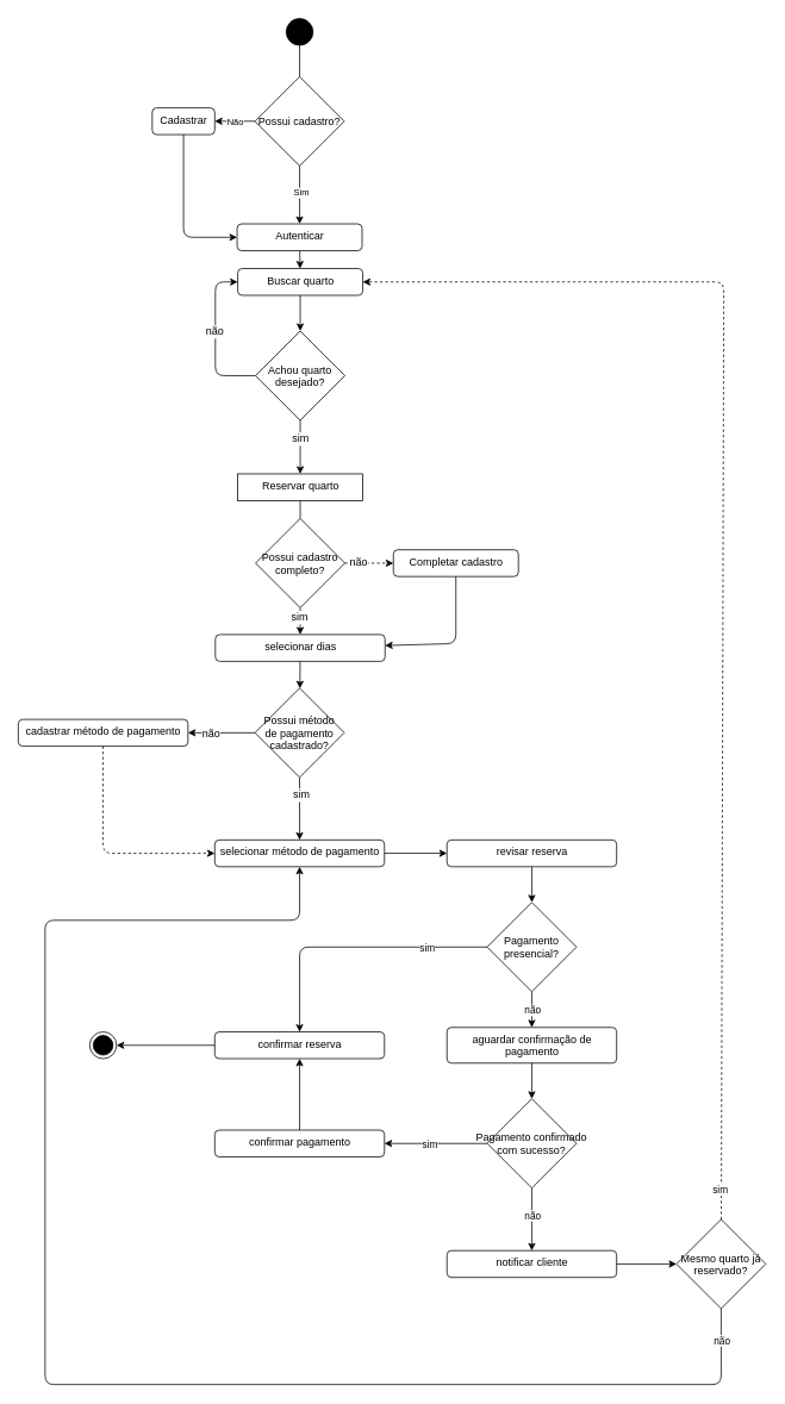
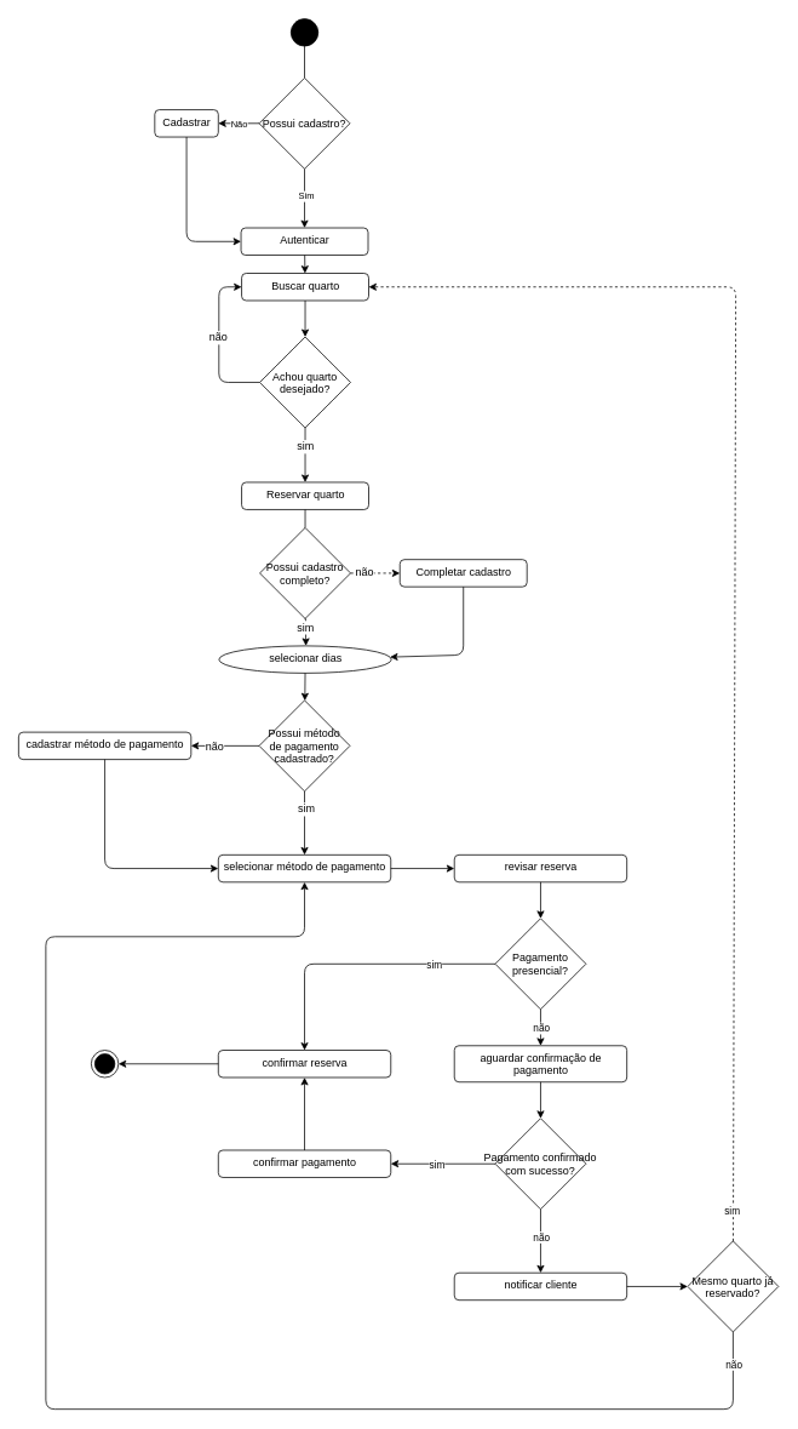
  <mxCell id="0" />
  <mxCell id="1" parent="0" />
  <mxCell id="2" style="edgeStyle=none;html=1;fontSize=10;endArrow=none;endFill=0;" parent="1" source="3" target="11" edge="1"><mxGeometry relative="1" as="geometry" /></mxCell>
  <mxCell id="3" value="" style="ellipse;fillColor=strokeColor;" parent="1" vertex="1"><mxGeometry x="320" y="20" width="30" height="30" as="geometry" /></mxCell>
  <mxCell id="4" value="" style="ellipse;html=1;shape=endState;fillColor=strokeColor;" parent="1" vertex="1"><mxGeometry x="100" y="1155" width="30" height="30" as="geometry" /></mxCell>
  <mxCell id="5" style="edgeStyle=none;html=1;fontSize=10;startArrow=none;startFill=0;endArrow=classic;endFill=1;" parent="1" source="6" target="15" edge="1"><mxGeometry relative="1" as="geometry" /></mxCell>
  <mxCell id="6" value="Autenticar" style="html=1;align=center;verticalAlign=top;rounded=1;absoluteArcSize=1;arcSize=10;dashed=0;fillColor=none;" parent="1" vertex="1"><mxGeometry x="265" y="250" width="140" height="30" as="geometry" /></mxCell>
  <mxCell id="7" style="edgeStyle=none;html=1;entryX=0.5;entryY=0;entryDx=0;entryDy=0;fontSize=10;endArrow=classic;endFill=1;" parent="1" source="11" target="6" edge="1"><mxGeometry relative="1" as="geometry" /></mxCell>
  <mxCell id="8" value="Sim" style="edgeLabel;html=1;align=center;verticalAlign=middle;resizable=0;points=[];fontSize=10;" parent="7" vertex="1" connectable="0"><mxGeometry x="-0.105" y="1" relative="1" as="geometry"><mxPoint as="offset" /></mxGeometry></mxCell>
  <mxCell id="9" style="edgeStyle=none;html=1;fontSize=10;endArrow=classic;endFill=1;" parent="1" source="11" target="13" edge="1"><mxGeometry relative="1" as="geometry" /></mxCell>
  <mxCell id="10" value="Não" style="edgeLabel;html=1;align=center;verticalAlign=middle;resizable=0;points=[];fontSize=10;" parent="9" vertex="1" connectable="0"><mxGeometry x="-0.445" relative="1" as="geometry"><mxPoint x="-11" as="offset" /></mxGeometry></mxCell>
  <mxCell id="11" value="Possui cadastro?" style="rhombus;fontSize=12;" parent="1" vertex="1"><mxGeometry x="285" y="85" width="100" height="100" as="geometry" /></mxCell>
  <mxCell id="12" style="edgeStyle=none;html=1;fontSize=10;endArrow=classic;endFill=1;" parent="1" source="13" target="6" edge="1"><mxGeometry relative="1" as="geometry"><Array as="points"><mxPoint x="205" y="265" /></Array></mxGeometry></mxCell>
  <mxCell id="13" value="Cadastrar" style="html=1;align=center;verticalAlign=top;rounded=1;absoluteArcSize=1;arcSize=10;dashed=0;fillColor=none;" parent="1" vertex="1"><mxGeometry x="170" y="120" width="70" height="30" as="geometry" /></mxCell>
  <mxCell id="14" style="edgeStyle=none;html=1;fontSize=12;startArrow=none;startFill=0;endArrow=classic;endFill=1;" parent="1" source="15" target="20" edge="1"><mxGeometry relative="1" as="geometry" /></mxCell>
  <mxCell id="15" value="&lt;span style=&quot;font-size: 12px;&quot;&gt;Buscar quarto&lt;/span&gt;" style="html=1;align=center;verticalAlign=top;rounded=1;absoluteArcSize=1;arcSize=10;dashed=0;fillColor=none;fontSize=10;" parent="1" vertex="1"><mxGeometry x="265.67" y="300" width="140" height="30" as="geometry" /></mxCell>
  <mxCell id="16" style="edgeStyle=none;html=1;fontSize=12;startArrow=none;startFill=0;endArrow=classic;endFill=1;" parent="1" source="20" target="22" edge="1"><mxGeometry relative="1" as="geometry" /></mxCell>
  <mxCell id="17" value="sim" style="edgeLabel;html=1;align=center;verticalAlign=middle;resizable=0;points=[];fontSize=12;" parent="16" vertex="1" connectable="0"><mxGeometry x="-0.526" relative="1" as="geometry"><mxPoint y="6" as="offset" /></mxGeometry></mxCell>
  <mxCell id="18" style="edgeStyle=none;html=1;fontSize=12;startArrow=none;startFill=0;endArrow=classic;endFill=1;" parent="1" source="20" target="15" edge="1"><mxGeometry relative="1" as="geometry"><Array as="points"><mxPoint x="240.67" y="420" /><mxPoint x="240.67" y="315" /></Array></mxGeometry></mxCell>
  <mxCell id="19" value="não" style="edgeLabel;html=1;align=center;verticalAlign=middle;resizable=0;points=[];fontSize=12;" parent="18" vertex="1" connectable="0"><mxGeometry x="-0.582" y="-1" relative="1" as="geometry"><mxPoint x="-9" y="-49" as="offset" /></mxGeometry></mxCell>
  <mxCell id="20" value="Achou quarto&#10;desejado?" style="rhombus;fontSize=12;" parent="1" vertex="1"><mxGeometry x="285.67" y="370" width="100" height="100" as="geometry" /></mxCell>
  <mxCell id="21" style="edgeStyle=none;html=1;fontSize=12;startArrow=none;startFill=0;endArrow=none;endFill=1;" parent="1" source="22" target="27" edge="1"><mxGeometry relative="1" as="geometry" /></mxCell>
- <mxCell id="22" value="&lt;span style=&quot;font-size: 12px;&quot;&gt;Reservar quarto&lt;/span&gt;" style="html=1;align=center;verticalAlign=top;absoluteArcSize=1;arcSize=10;dashed=0;fillColor=none;fontSize=10;rounded=0;" parent="1" vertex="1"><mxGeometry x="265.67" y="530" width="140" height="30" as="geometry" /></mxCell>
+ <mxCell id="22" value="&lt;span style=&quot;font-size: 12px;&quot;&gt;Reservar quarto&lt;/span&gt;" style="html=1;align=center;verticalAlign=top;rounded=1;absoluteArcSize=1;arcSize=10;dashed=0;fillColor=none;fontSize=10;" parent="1" vertex="1"><mxGeometry x="265.67" y="530" width="140" height="30" as="geometry" /></mxCell>
  <mxCell id="23" style="edgeStyle=none;html=1;fontSize=12;startArrow=none;startFill=0;endArrow=classic;endFill=1;dashed=1;" parent="1" source="27" target="29" edge="1"><mxGeometry relative="1" as="geometry" /></mxCell>
  <mxCell id="24" value="não" style="edgeLabel;html=1;align=center;verticalAlign=middle;resizable=0;points=[];fontSize=12;" parent="23" vertex="1" connectable="0"><mxGeometry x="-0.439" y="2" relative="1" as="geometry"><mxPoint as="offset" /></mxGeometry></mxCell>
  <mxCell id="25" style="edgeStyle=none;html=1;fontSize=12;startArrow=none;startFill=0;endArrow=classic;endFill=1;" parent="1" source="27" target="45" edge="1"><mxGeometry relative="1" as="geometry" /></mxCell>
  <mxCell id="26" value="sim" style="edgeLabel;html=1;align=center;verticalAlign=middle;resizable=0;points=[];fontSize=12;" parent="25" vertex="1" connectable="0"><mxGeometry x="-0.357" y="-1" relative="1" as="geometry"><mxPoint as="offset" /></mxGeometry></mxCell>
  <mxCell id="27" value="Possui cadastro &#10;completo?" style="rhombus;fontSize=12;" parent="1" vertex="1"><mxGeometry x="285.67" y="580" width="100" height="100" as="geometry" /></mxCell>
  <mxCell id="28" style="edgeStyle=none;html=1;fontSize=12;startArrow=none;startFill=0;endArrow=classic;endFill=1;" parent="1" source="29" target="45" edge="1"><mxGeometry relative="1" as="geometry"><Array as="points"><mxPoint x="510" y="720" /></Array></mxGeometry></mxCell>
  <mxCell id="29" value="&lt;span style=&quot;font-size: 12px;&quot;&gt;Completar cadastro&lt;/span&gt;" style="html=1;align=center;verticalAlign=top;rounded=1;absoluteArcSize=1;arcSize=10;dashed=0;fillColor=none;fontSize=10;" parent="1" vertex="1"><mxGeometry x="440" y="615" width="140" height="30" as="geometry" /></mxCell>
- <mxCell id="30" style="edgeStyle=none;html=1;fontSize=12;startArrow=none;startFill=0;endArrow=classic;endFill=1;dashed=1;" parent="1" source="31" target="38" edge="1"><mxGeometry relative="1" as="geometry"><Array as="points"><mxPoint x="115" y="955" /></Array></mxGeometry></mxCell>
+ <mxCell id="30" style="edgeStyle=none;html=1;fontSize=12;startArrow=none;startFill=0;endArrow=classic;endFill=1;" parent="1" source="31" target="38" edge="1"><mxGeometry relative="1" as="geometry"><Array as="points"><mxPoint x="115" y="955" /></Array></mxGeometry></mxCell>
  <mxCell id="31" value="&lt;span style=&quot;font-size: 12px;&quot;&gt;cadastrar método de pagamento&lt;/span&gt;" style="html=1;align=center;verticalAlign=top;rounded=1;absoluteArcSize=1;arcSize=10;dashed=0;fillColor=none;fontSize=10;" parent="1" vertex="1"><mxGeometry x="20" y="805" width="190" height="30" as="geometry" /></mxCell>
  <mxCell id="32" style="edgeStyle=none;html=1;fontSize=12;startArrow=none;startFill=0;endArrow=classic;endFill=1;" parent="1" source="36" target="31" edge="1"><mxGeometry relative="1" as="geometry" /></mxCell>
  <mxCell id="33" value="não" style="edgeLabel;html=1;align=center;verticalAlign=middle;resizable=0;points=[];fontSize=12;" parent="32" vertex="1" connectable="0"><mxGeometry x="0.335" relative="1" as="geometry"><mxPoint as="offset" /></mxGeometry></mxCell>
  <mxCell id="34" style="edgeStyle=none;html=1;fontSize=12;startArrow=none;startFill=0;endArrow=classic;endFill=1;" parent="1" source="36" target="38" edge="1"><mxGeometry relative="1" as="geometry" /></mxCell>
  <mxCell id="35" value="sim" style="edgeLabel;html=1;align=center;verticalAlign=middle;resizable=0;points=[];fontSize=12;" parent="34" vertex="1" connectable="0"><mxGeometry x="-0.443" y="1" relative="1" as="geometry"><mxPoint as="offset" /></mxGeometry></mxCell>
  <mxCell id="36" value="Possui método&#10;de pagamento&#10;cadastrado?" style="rhombus;fontSize=12;" parent="1" vertex="1"><mxGeometry x="285" y="770" width="100" height="100" as="geometry" /></mxCell>
  <mxCell id="37" style="edgeStyle=none;html=1;fontSize=12;startArrow=none;startFill=0;endArrow=classic;endFill=1;" parent="1" source="38" target="40" edge="1"><mxGeometry relative="1" as="geometry"><mxPoint x="500" y="948" as="targetPoint" /></mxGeometry></mxCell>
  <mxCell id="38" value="&lt;span style=&quot;font-size: 12px;&quot;&gt;selecionar método de pagamento&lt;/span&gt;" style="html=1;align=center;verticalAlign=top;rounded=1;absoluteArcSize=1;arcSize=10;dashed=0;fillColor=none;fontSize=10;" parent="1" vertex="1"><mxGeometry x="240" y="940" width="190" height="30" as="geometry" /></mxCell>
  <mxCell id="39" style="edgeStyle=none;html=1;entryX=0.5;entryY=0;entryDx=0;entryDy=0;" parent="1" source="40" target="51" edge="1"><mxGeometry relative="1" as="geometry" /></mxCell>
  <mxCell id="40" value="&lt;span style=&quot;font-size: 12px;&quot;&gt;revisar reserva&lt;/span&gt;" style="html=1;align=center;verticalAlign=top;rounded=1;absoluteArcSize=1;arcSize=10;dashed=0;fillColor=none;fontSize=10;" parent="1" vertex="1"><mxGeometry x="500" y="940" width="190" height="30" as="geometry" /></mxCell>
  <mxCell id="41" style="edgeStyle=none;html=1;entryX=0.5;entryY=1;entryDx=0;entryDy=0;" parent="1" source="42" target="44" edge="1"><mxGeometry relative="1" as="geometry" /></mxCell>
  <mxCell id="42" value="&lt;span style=&quot;font-size: 12px;&quot;&gt;confirmar pagamento&lt;/span&gt;" style="html=1;align=center;verticalAlign=top;rounded=1;absoluteArcSize=1;arcSize=10;dashed=0;fillColor=none;fontSize=10;" parent="1" vertex="1"><mxGeometry x="240" y="1265" width="190" height="30" as="geometry" /></mxCell>
  <mxCell id="43" style="edgeStyle=none;html=1;entryX=1;entryY=0.5;entryDx=0;entryDy=0;fontSize=12;startArrow=none;startFill=0;endArrow=classic;endFill=1;" parent="1" source="44" target="4" edge="1"><mxGeometry relative="1" as="geometry" /></mxCell>
  <mxCell id="44" value="&lt;span style=&quot;font-size: 12px;&quot;&gt;confirmar reserva&lt;/span&gt;" style="html=1;align=center;verticalAlign=top;rounded=1;absoluteArcSize=1;arcSize=10;dashed=0;fillColor=none;fontSize=10;" parent="1" vertex="1"><mxGeometry x="240" y="1155" width="190" height="30" as="geometry" /></mxCell>
- <mxCell id="45" value="&lt;span style=&quot;font-size: 12px;&quot;&gt;selecionar dias&lt;/span&gt;" style="html=1;align=center;verticalAlign=top;rounded=1;absoluteArcSize=1;arcSize=10;dashed=0;fillColor=none;fontSize=10;" parent="1" vertex="1"><mxGeometry x="240.67" y="710" width="190" height="30" as="geometry" /></mxCell>
+ <mxCell id="45" value="&lt;span style=&quot;font-size: 12px;&quot;&gt;selecionar dias&lt;/span&gt;" style="ellipse;html=1;align=center;verticalAlign=top;absoluteArcSize=1;arcSize=10;dashed=0;fillColor=none;fontSize=10;" parent="1" vertex="1"><mxGeometry x="240.67" y="710" width="190" height="30" as="geometry" /></mxCell>
  <mxCell id="46" style="edgeStyle=none;html=1;fontSize=12;startArrow=none;startFill=0;endArrow=classic;endFill=1;" parent="1" source="45" target="36" edge="1"><mxGeometry relative="1" as="geometry"><mxPoint x="335.564" y="810" as="sourcePoint" /></mxGeometry></mxCell>
  <mxCell id="47" style="edgeStyle=none;html=1;entryX=0.5;entryY=0;entryDx=0;entryDy=0;" parent="1" source="51" target="44" edge="1"><mxGeometry relative="1" as="geometry"><Array as="points"><mxPoint x="335" y="1060" /></Array></mxGeometry></mxCell>
  <mxCell id="48" value="sim" style="edgeLabel;html=1;align=center;verticalAlign=middle;resizable=0;points=[];" parent="47" vertex="1" connectable="0"><mxGeometry x="-0.263" y="1" relative="1" as="geometry"><mxPoint x="44" y="-1" as="offset" /></mxGeometry></mxCell>
  <mxCell id="49" style="edgeStyle=none;html=1;entryX=0.5;entryY=0;entryDx=0;entryDy=0;" parent="1" source="51" target="53" edge="1"><mxGeometry relative="1" as="geometry" /></mxCell>
  <mxCell id="50" value="não" style="edgeLabel;html=1;align=center;verticalAlign=middle;resizable=0;points=[];" parent="49" vertex="1" connectable="0"><mxGeometry x="-0.607" relative="1" as="geometry"><mxPoint y="12" as="offset" /></mxGeometry></mxCell>
  <mxCell id="51" value="Pagamento&#10;presencial?" style="rhombus;fontSize=12;" parent="1" vertex="1"><mxGeometry x="545" y="1010" width="100" height="100" as="geometry" /></mxCell>
  <mxCell id="52" style="edgeStyle=none;html=1;entryX=0.5;entryY=0;entryDx=0;entryDy=0;" parent="1" source="53" target="58" edge="1"><mxGeometry relative="1" as="geometry" /></mxCell>
  <mxCell id="53" value="&lt;span style=&quot;font-size: 12px;&quot;&gt;aguardar confirmação de&lt;br&gt;pagamento&lt;br&gt;&lt;/span&gt;" style="html=1;align=center;verticalAlign=top;rounded=1;absoluteArcSize=1;arcSize=10;dashed=0;fillColor=none;fontSize=10;" parent="1" vertex="1"><mxGeometry x="500" y="1150" width="190" height="40" as="geometry" /></mxCell>
  <mxCell id="54" style="edgeStyle=none;html=1;entryX=1;entryY=0.5;entryDx=0;entryDy=0;" parent="1" source="58" target="42" edge="1"><mxGeometry relative="1" as="geometry" /></mxCell>
  <mxCell id="55" value="sim" style="edgeLabel;html=1;align=center;verticalAlign=middle;resizable=0;points=[];" parent="54" vertex="1" connectable="0"><mxGeometry x="-0.165" y="1" relative="1" as="geometry"><mxPoint x="-17" y="-1" as="offset" /></mxGeometry></mxCell>
  <mxCell id="56" style="edgeStyle=none;html=1;entryX=0.5;entryY=0;entryDx=0;entryDy=0;" parent="1" source="58" target="60" edge="1"><mxGeometry relative="1" as="geometry" /></mxCell>
  <mxCell id="57" value="não" style="edgeLabel;html=1;align=center;verticalAlign=middle;resizable=0;points=[];" parent="56" vertex="1" connectable="0"><mxGeometry x="-0.463" y="3" relative="1" as="geometry"><mxPoint x="-3" y="11" as="offset" /></mxGeometry></mxCell>
  <mxCell id="58" value="Pagamento confirmado&#10;com sucesso?" style="rhombus;fontSize=12;" parent="1" vertex="1"><mxGeometry x="545" y="1230" width="100" height="100" as="geometry" /></mxCell>
  <mxCell id="59" style="edgeStyle=none;html=1;entryX=0;entryY=0.5;entryDx=0;entryDy=0;" parent="1" source="60" target="65" edge="1"><mxGeometry relative="1" as="geometry" /></mxCell>
  <mxCell id="60" value="&lt;span style=&quot;font-size: 12px;&quot;&gt;notificar cliente&lt;/span&gt;" style="html=1;align=center;verticalAlign=top;rounded=1;absoluteArcSize=1;arcSize=10;dashed=0;fillColor=none;fontSize=10;" parent="1" vertex="1"><mxGeometry x="500" y="1400" width="190" height="30" as="geometry" /></mxCell>
  <mxCell id="61" style="edgeStyle=none;html=1;entryX=1;entryY=0.5;entryDx=0;entryDy=0;dashed=1;" parent="1" source="65" target="15" edge="1"><mxGeometry relative="1" as="geometry"><Array as="points"><mxPoint x="810" y="315" /></Array></mxGeometry></mxCell>
  <mxCell id="62" value="sim" style="edgeLabel;html=1;align=center;verticalAlign=middle;resizable=0;points=[];" parent="61" vertex="1" connectable="0"><mxGeometry x="-0.953" y="2" relative="1" as="geometry"><mxPoint as="offset" /></mxGeometry></mxCell>
  <mxCell id="63" style="edgeStyle=none;html=1;entryX=0.5;entryY=1;entryDx=0;entryDy=0;" parent="1" source="65" target="38" edge="1"><mxGeometry relative="1" as="geometry"><Array as="points"><mxPoint x="807" y="1550" /><mxPoint x="50" y="1550" /><mxPoint x="50" y="1030" /><mxPoint x="335" y="1030" /></Array></mxGeometry></mxCell>
  <mxCell id="64" value="não" style="edgeLabel;html=1;align=center;verticalAlign=middle;resizable=0;points=[];" parent="63" vertex="1" connectable="0"><mxGeometry x="-0.972" y="3" relative="1" as="geometry"><mxPoint x="-3" y="11" as="offset" /></mxGeometry></mxCell>
  <mxCell id="65" value="Mesmo quarto já&#10;reservado?" style="rhombus;fontSize=12;" parent="1" vertex="1"><mxGeometry x="757" y="1365" width="100" height="100" as="geometry" /></mxCell>
